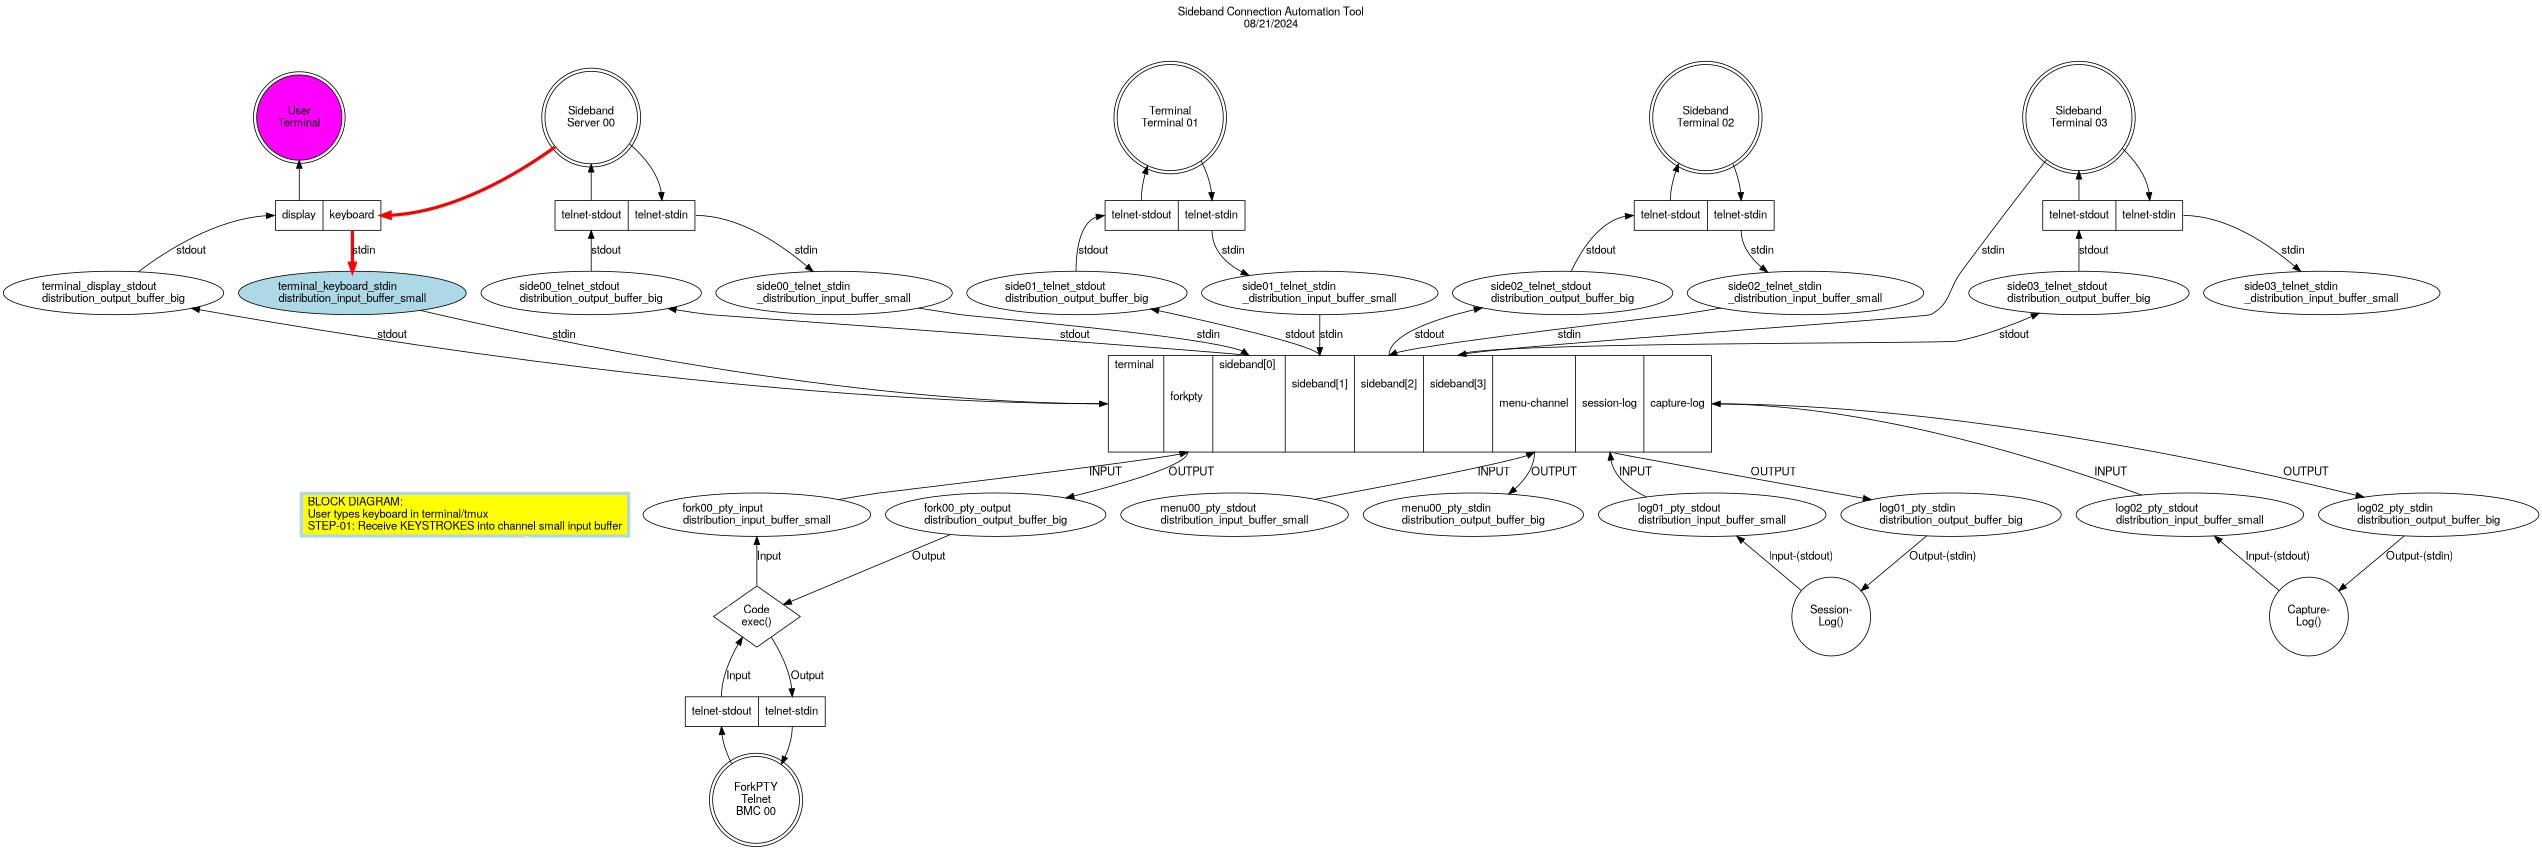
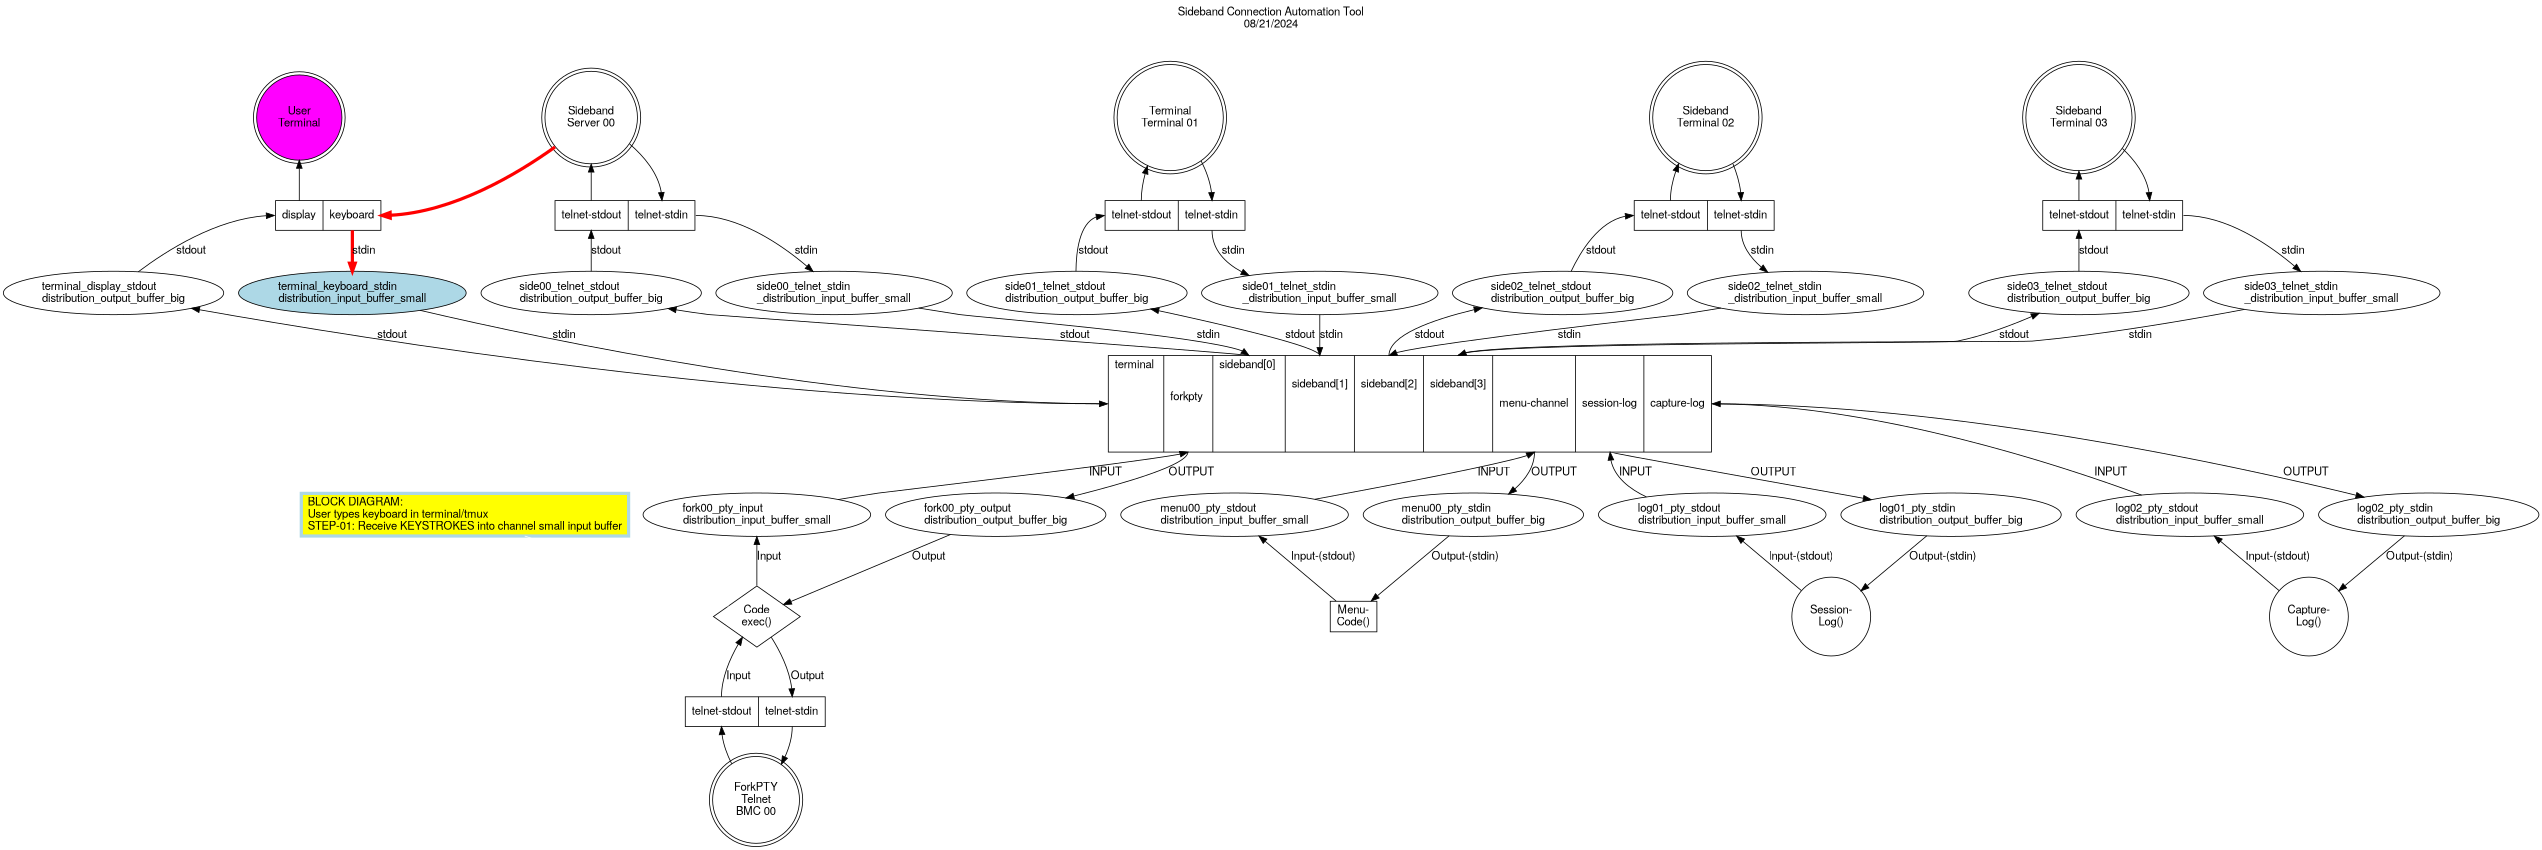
  digraph {
    fontname="Helvetica,Arial,sans-serif"
    label="Sideband Connection Automation Tool\n08/21/2024"
    labelloc=t
    rankdir=TB
    node [fontname="Helvetica,Arial,sans-serif" shape=ellipse]
    edge [fontname="Helvetica,Arial,sans-serif"]
    n1 [label="<f0> terminal \n\n\n\n\n\n\n | <f1> forkpty \n\n | <f2> sideband[0] \n\n\n\n\n\n\n | <f3> sideband[1]\n\n\n\n | <f4> sideband[2]\n\n\n\n | <f5> sideband[3]\n\n\n\n | <f6> menu-channel | <f7> session-log | <f8> capture-log" shape=record]
    n2 [label="fork00_pty_input\ldistribution_input_buffer_small"]
    n3 [label="fork00_pty_output\ldistribution_output_buffer_big"]
    n4 [label="menu00_pty_stdout\ldistribution_input_buffer_small"]
    n5 [label="menu00_pty_stdin\ldistribution_output_buffer_big"]
    n6 [label="log01_pty_stdout\ldistribution_input_buffer_small"]
    n7 [label="log01_pty_stdin\ldistribution_output_buffer_big"]
    n8 [label="log02_pty_stdout\ldistribution_input_buffer_small"]
    n9 [label="log02_pty_stdin\ldistribution_output_buffer_big"]
    n10 [label="Code\nexec()" shape=diamond]
+   n11 [label="Menu-\nCode()" shape=box]
    n12 [label="Session-\nLog()" shape=circle]
    n13 [label="Capture-\nLog()" shape=circle]
    n14 [color=lightblue fillcolor=yellow label="BLOCK DIAGRAM:\lUser types keyboard in terminal/tmux\lSTEP-01: Receive KEYSTROKES into channel small input buffer" penwidth=4.0 shape=box style=filled]
    n15 [label="<f0> telnet-stdout | <f1> telnet-stdin" shape=record]
    n16 [label="ForkPTY\nTelnet\nBMC 00" shape=doublecircle]
    n17 [fillcolor=magenta label="User\nTerminal" shape=doublecircle style=filled]
    n18 [label="<f0> display | <f1> keyboard" shape=record]
    n19 [label="terminal_display_stdout\ldistribution_output_buffer_big"]
    n20 [fillcolor=lightblue label="terminal_keyboard_stdin\ldistribution_input_buffer_small" style=filled]
    n21 [label="Sideband\nServer 00" shape=doublecircle]
    n22 [label="<f0> telnet-stdout | <f1> telnet-stdin" shape=record]
    n23 [label="side00_telnet_stdout\ldistribution_output_buffer_big"]
    n24 [label="side00_telnet_stdin\l_distribution_input_buffer_small"]
    n25 [label="Terminal\nTerminal 01" shape=doublecircle]
    n26 [label="<f0> telnet-stdout | <f1> telnet-stdin" shape=record]
    n27 [label="side01_telnet_stdout\ldistribution_output_buffer_big"]
    n28 [label="side01_telnet_stdin\l_distribution_input_buffer_small"]
    n29 [label="Sideband\nTerminal 02" shape=doublecircle]
    n30 [label="<f0> telnet-stdout | <f1> telnet-stdin" shape=record]
    n31 [label="side02_telnet_stdout\ldistribution_output_buffer_big"]
    n32 [label="side02_telnet_stdin\l_distribution_input_buffer_small"]
    n33 [label="Sideband\nTerminal 03" shape=doublecircle]
    n34 [label="<f0> telnet-stdout | <f1> telnet-stdin" shape=record]
    n35 [label="side03_telnet_stdout\ldistribution_output_buffer_big"]
    n36 [label="side03_telnet_stdin\l_distribution_input_buffer_small"]
    n1 -> n2 [color=black dir=back label=INPUT penwidth=1.0 tailport=f1]
    n1 -> n3 [label=OUTPUT tailport=f1]
    n1 -> n4 [color=black dir=back label=INPUT penwidth=1.0 tailport=f6]
    n1 -> n5 [label=OUTPUT tailport=f6]
    n1 -> n6 [color=black dir=back label=INPUT penwidth=1.0 tailport=f7]
    n1 -> n7 [label=OUTPUT tailport=f7]
    n1 -> n8 [color=black dir=back label=INPUT penwidth=1.0 tailport=f8]
    n1 -> n9 [label=OUTPUT tailport=f8]
    n2 -> n10 [dir=back label=Input]
    n3 -> n10 [label=Output]
+   n4 -> n11 [dir=back label="Input-(stdout)"]
+   n5 -> n11 [label="Output-(stdin)"]
    n6 -> n12 [dir=back label="Input-(stdout)"]
    n7 -> n12 [label="Output-(stdin)"]
    n8 -> n13 [dir=back label="Input-(stdout)"]
    n9 -> n13 [label="Output-(stdin)"]
    n10 -> n15 [dir=back headport=f0 label=Input]
    n10 -> n15 [headport=f1 label=Output]
    n14 -> n10 [color=white]
    n15 -> n16 [dir=back tailport=f0]
    n15 -> n16 [tailport=f1]
    n17 -> n18 [dir=back headport=f0]
    n18 -> n19 [dir=back label=stdout tailport=f0]
    n18 -> n20 [color=red label=stdin penwidth=4.0 tailport=f1]
    n19 -> n1 [dir=back headport=f0 label=stdout]
    n20 -> n1 [color=black headport=f0 label=stdin penwidth=1.0]
    n21 -> n18 [color=red headport=f1 penwidth=4.0]
    n21 -> n22 [dir=back headport=f0]
    n21 -> n22 [headport=f1]
    n22 -> n23 [dir=back label=stdout tailport=f0]
    n22 -> n24 [label=stdin tailport=f1]
    n23 -> n1 [dir=back headport=f2 label=stdout]
    n24 -> n1 [headport=f2 label=stdin]
    n25 -> n26 [dir=back headport=f0]
    n25 -> n26 [headport=f1]
    n26 -> n27 [dir=back label=stdout tailport=f0]
    n26 -> n28 [label=stdin tailport=f1]
    n27 -> n1 [dir=back headport=f3 label=stdout]
    n28 -> n1 [headport=f3 label=stdin]
    n29 -> n30 [dir=back headport=f0]
    n29 -> n30 [headport=f1]
    n30 -> n31 [dir=back label=stdout tailport=f0]
    n30 -> n32 [label=stdin tailport=f1]
    n31 -> n1 [dir=back headport=f4 label=stdout]
    n32 -> n1 [headport=f4 label=stdin]
    n33 -> n34 [dir=back headport=f0]
    n33 -> n34 [headport=f1]
    n34 -> n35 [dir=back label=stdout tailport=f0]
    n34 -> n36 [label=stdin tailport=f1]
    n35 -> n1 [dir=back headport=f5 label=stdout]
-   n33 -> n1 [headport=f5 label=stdin]
+   n36 -> n1 [headport=f5 label=stdin]
  }
